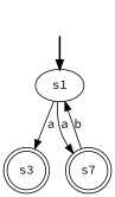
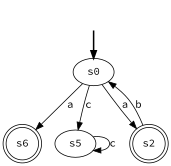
  digraph {
    fontname="Source Code Pro"
    node [fontname="Source Code Pro"]
    edge [fontname="Source Code Pro"]
    fake [style=invisible]
-   s1 [root=true]
-   s3 [shape=doublecircle]
-   s2 [shape=doublecircle label=s7]
+   s1 [root=true label=s0]
+   s3 [shape=doublecircle label=s6]
+   s5
+   s2 [shape=doublecircle]
    fake -> s1 [style=bold]
    s1 -> s3 [label=a]
+   s1 -> s5 [label=c]
    s1 -> s2 [label=a]
+   s5 -> s5 [label=c]
    s2 -> s1 [label=b]
  }
